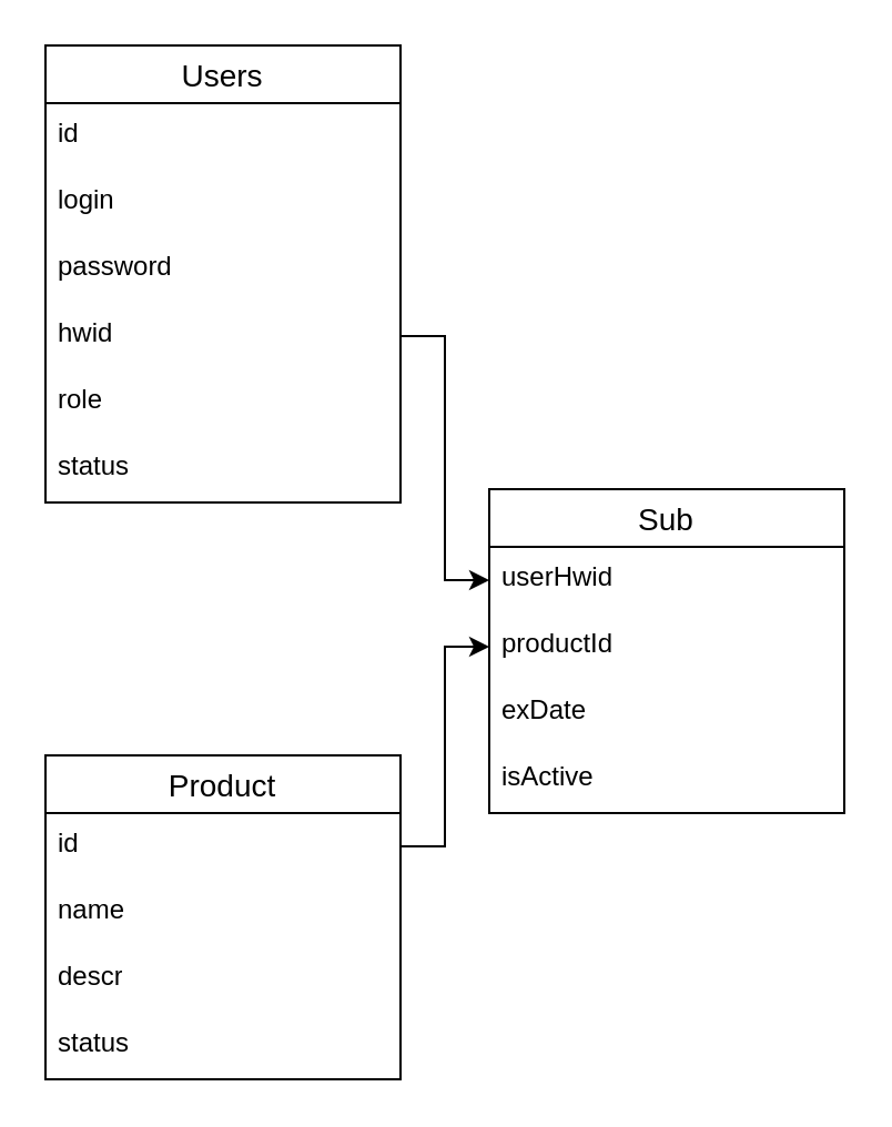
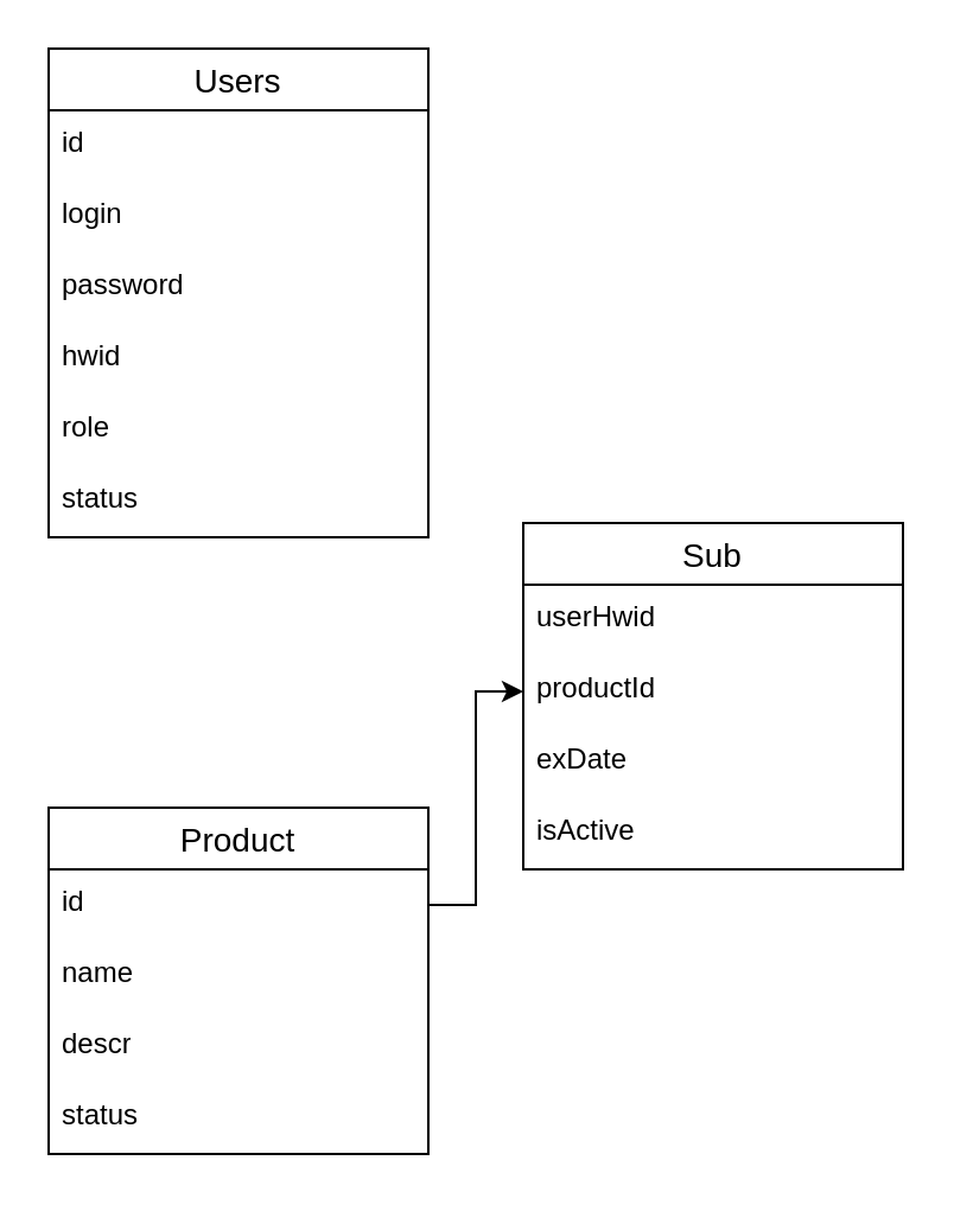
  <mxCell id="0" />
  <mxCell id="1" parent="0" />
  <mxCell id="2" value="Users" style="swimlane;fontStyle=0;childLayout=stackLayout;horizontal=1;startSize=26;horizontalStack=0;resizeParent=1;resizeParentMax=0;resizeLast=0;collapsible=1;marginBottom=0;align=center;fontSize=14;" vertex="1" parent="1"><mxGeometry x="20" y="20" width="160" height="206" as="geometry" /></mxCell>
  <mxCell id="3" value="id" style="text;strokeColor=none;fillColor=none;spacingLeft=4;spacingRight=4;overflow=hidden;rotatable=0;points=[[0,0.5],[1,0.5]];portConstraint=eastwest;fontSize=12;whiteSpace=wrap;html=1;" vertex="1" parent="2"><mxGeometry y="26" width="160" height="30" as="geometry" /></mxCell>
  <mxCell id="4" value="login" style="text;strokeColor=none;fillColor=none;spacingLeft=4;spacingRight=4;overflow=hidden;rotatable=0;points=[[0,0.5],[1,0.5]];portConstraint=eastwest;fontSize=12;whiteSpace=wrap;html=1;" vertex="1" parent="2"><mxGeometry y="56" width="160" height="30" as="geometry" /></mxCell>
  <mxCell id="5" value="password" style="text;strokeColor=none;fillColor=none;spacingLeft=4;spacingRight=4;overflow=hidden;rotatable=0;points=[[0,0.5],[1,0.5]];portConstraint=eastwest;fontSize=12;whiteSpace=wrap;html=1;" vertex="1" parent="2"><mxGeometry y="86" width="160" height="30" as="geometry" /></mxCell>
  <mxCell id="6" value="hwid" style="text;strokeColor=none;fillColor=none;spacingLeft=4;spacingRight=4;overflow=hidden;rotatable=0;points=[[0,0.5],[1,0.5]];portConstraint=eastwest;fontSize=12;whiteSpace=wrap;html=1;" vertex="1" parent="2"><mxGeometry y="116" width="160" height="30" as="geometry" /></mxCell>
  <mxCell id="7" value="role" style="text;strokeColor=none;fillColor=none;spacingLeft=4;spacingRight=4;overflow=hidden;rotatable=0;points=[[0,0.5],[1,0.5]];portConstraint=eastwest;fontSize=12;whiteSpace=wrap;html=1;" vertex="1" parent="2"><mxGeometry y="146" width="160" height="30" as="geometry" /></mxCell>
  <mxCell id="8" value="status" style="text;strokeColor=none;fillColor=none;spacingLeft=4;spacingRight=4;overflow=hidden;rotatable=0;points=[[0,0.5],[1,0.5]];portConstraint=eastwest;fontSize=12;whiteSpace=wrap;html=1;" vertex="1" parent="2"><mxGeometry y="176" width="160" height="30" as="geometry" /></mxCell>
  <mxCell id="9" value="Sub" style="swimlane;fontStyle=0;childLayout=stackLayout;horizontal=1;startSize=26;horizontalStack=0;resizeParent=1;resizeParentMax=0;resizeLast=0;collapsible=1;marginBottom=0;align=center;fontSize=14;" vertex="1" parent="1"><mxGeometry x="220" y="220" width="160" height="146" as="geometry" /></mxCell>
  <mxCell id="10" value="userHwid" style="text;strokeColor=none;fillColor=none;spacingLeft=4;spacingRight=4;overflow=hidden;rotatable=0;points=[[0,0.5],[1,0.5]];portConstraint=eastwest;fontSize=12;whiteSpace=wrap;html=1;" vertex="1" parent="9"><mxGeometry y="26" width="160" height="30" as="geometry" /></mxCell>
  <mxCell id="11" value="productId" style="text;strokeColor=none;fillColor=none;spacingLeft=4;spacingRight=4;overflow=hidden;rotatable=0;points=[[0,0.5],[1,0.5]];portConstraint=eastwest;fontSize=12;whiteSpace=wrap;html=1;" vertex="1" parent="9"><mxGeometry y="56" width="160" height="30" as="geometry" /></mxCell>
  <mxCell id="12" value="exDate" style="text;strokeColor=none;fillColor=none;spacingLeft=4;spacingRight=4;overflow=hidden;rotatable=0;points=[[0,0.5],[1,0.5]];portConstraint=eastwest;fontSize=12;whiteSpace=wrap;html=1;" vertex="1" parent="9"><mxGeometry y="86" width="160" height="30" as="geometry" /></mxCell>
  <mxCell id="13" value="isActive" style="text;strokeColor=none;fillColor=none;spacingLeft=4;spacingRight=4;overflow=hidden;rotatable=0;points=[[0,0.5],[1,0.5]];portConstraint=eastwest;fontSize=12;whiteSpace=wrap;html=1;" vertex="1" parent="9"><mxGeometry y="116" width="160" height="30" as="geometry" /></mxCell>
  <mxCell id="14" value="Product" style="swimlane;fontStyle=0;childLayout=stackLayout;horizontal=1;startSize=26;horizontalStack=0;resizeParent=1;resizeParentMax=0;resizeLast=0;collapsible=1;marginBottom=0;align=center;fontSize=14;" vertex="1" parent="1"><mxGeometry x="20" y="340" width="160" height="146" as="geometry" /></mxCell>
  <mxCell id="15" value="id" style="text;strokeColor=none;fillColor=none;spacingLeft=4;spacingRight=4;overflow=hidden;rotatable=0;points=[[0,0.5],[1,0.5]];portConstraint=eastwest;fontSize=12;whiteSpace=wrap;html=1;" vertex="1" parent="14"><mxGeometry y="26" width="160" height="30" as="geometry" /></mxCell>
  <mxCell id="16" value="name" style="text;strokeColor=none;fillColor=none;spacingLeft=4;spacingRight=4;overflow=hidden;rotatable=0;points=[[0,0.5],[1,0.5]];portConstraint=eastwest;fontSize=12;whiteSpace=wrap;html=1;" vertex="1" parent="14"><mxGeometry y="56" width="160" height="30" as="geometry" /></mxCell>
  <mxCell id="17" value="descr" style="text;strokeColor=none;fillColor=none;spacingLeft=4;spacingRight=4;overflow=hidden;rotatable=0;points=[[0,0.5],[1,0.5]];portConstraint=eastwest;fontSize=12;whiteSpace=wrap;html=1;" vertex="1" parent="14"><mxGeometry y="86" width="160" height="30" as="geometry" /></mxCell>
  <mxCell id="18" value="status" style="text;strokeColor=none;fillColor=none;spacingLeft=4;spacingRight=4;overflow=hidden;rotatable=0;points=[[0,0.5],[1,0.5]];portConstraint=eastwest;fontSize=12;whiteSpace=wrap;html=1;" vertex="1" parent="14"><mxGeometry y="116" width="160" height="30" as="geometry" /></mxCell>
- <mxCell id="19" style="edgeStyle=orthogonalEdgeStyle;rounded=0;orthogonalLoop=1;jettySize=auto;html=1;entryX=0;entryY=0.5;entryDx=0;entryDy=0;" edge="1" parent="1" source="6" target="10"><mxGeometry relative="1" as="geometry" /></mxCell>
  <mxCell id="20" style="edgeStyle=orthogonalEdgeStyle;rounded=0;orthogonalLoop=1;jettySize=auto;html=1;entryX=0;entryY=0.5;entryDx=0;entryDy=0;" edge="1" parent="1" source="15" target="11"><mxGeometry relative="1" as="geometry" /></mxCell>
